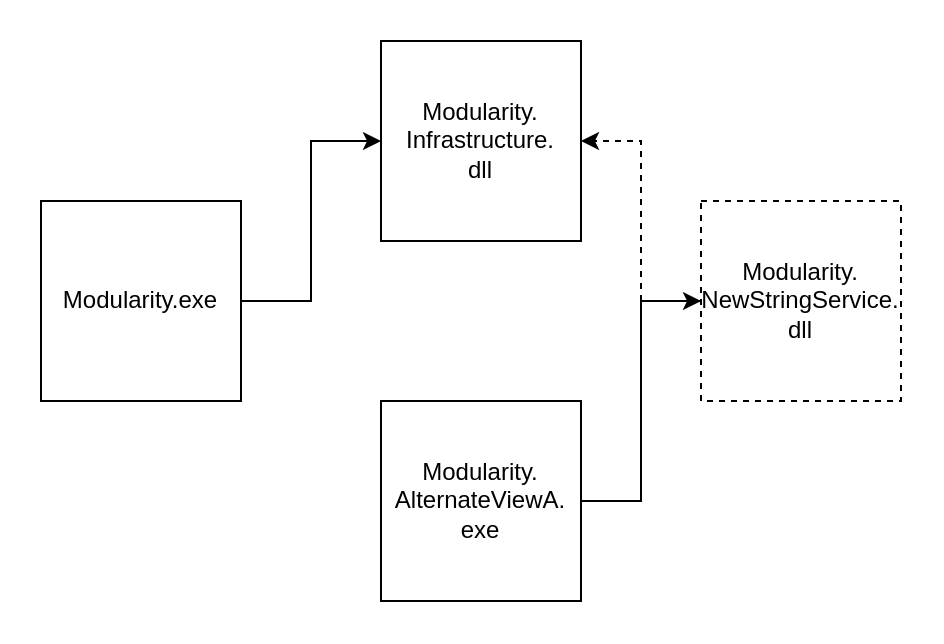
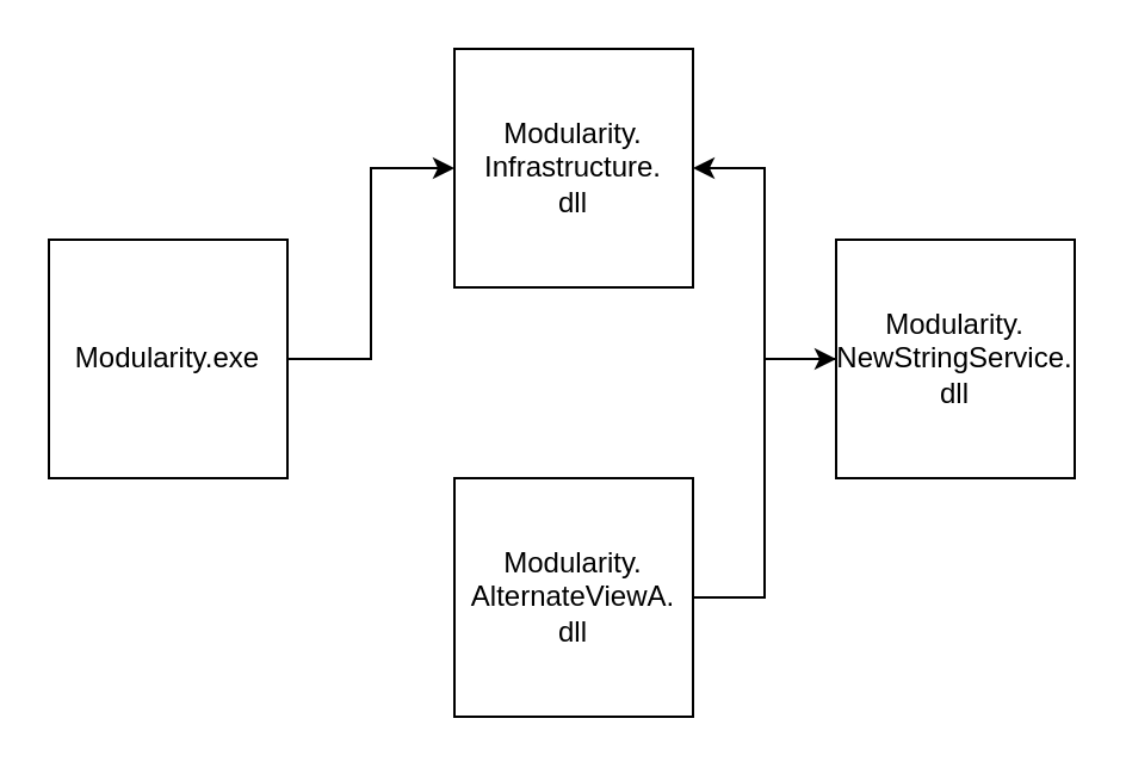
  <mxCell id="0" />
  <mxCell id="1" parent="0" />
- <mxCell id="2" style="edgeStyle=orthogonalEdgeStyle;rounded=0;orthogonalLoop=1;jettySize=auto;html=1;entryX=1;entryY=0.5;entryDx=0;entryDy=0;dashed=1;" edge="1" parent="1" source="3" target="8"><mxGeometry relative="1" as="geometry" /></mxCell>
- <mxCell id="3" value="Modularity.&lt;br&gt;NewStringService.&lt;br&gt;dll" style="whiteSpace=wrap;html=1;aspect=fixed;dashed=1;" vertex="1" parent="1"><mxGeometry x="350" y="100" width="100" height="100" as="geometry" /></mxCell>
+ <mxCell id="2" style="edgeStyle=orthogonalEdgeStyle;rounded=0;orthogonalLoop=1;jettySize=auto;html=1;entryX=1;entryY=0.5;entryDx=0;entryDy=0;" edge="1" parent="1" source="3" target="8"><mxGeometry relative="1" as="geometry" /></mxCell>
+ <mxCell id="3" value="Modularity.&lt;br&gt;NewStringService.&lt;br&gt;dll" style="whiteSpace=wrap;html=1;aspect=fixed;" vertex="1" parent="1"><mxGeometry x="350" y="100" width="100" height="100" as="geometry" /></mxCell>
  <mxCell id="4" style="edgeStyle=orthogonalEdgeStyle;rounded=0;orthogonalLoop=1;jettySize=auto;html=1;" edge="1" parent="1" source="5" target="3"><mxGeometry relative="1" as="geometry" /></mxCell>
- <mxCell id="5" value="Modularity.&lt;br&gt;AlternateViewA.&lt;br&gt;exe" style="whiteSpace=wrap;html=1;aspect=fixed;" vertex="1" parent="1"><mxGeometry x="190" y="200" width="100" height="100" as="geometry" /></mxCell>
+ <mxCell id="5" value="Modularity.&lt;br&gt;AlternateViewA.&lt;br&gt;dll" style="whiteSpace=wrap;html=1;aspect=fixed;" vertex="1" parent="1"><mxGeometry x="190" y="200" width="100" height="100" as="geometry" /></mxCell>
  <mxCell id="6" style="edgeStyle=orthogonalEdgeStyle;rounded=0;orthogonalLoop=1;jettySize=auto;html=1;entryX=0;entryY=0.5;entryDx=0;entryDy=0;" edge="1" parent="1" source="7" target="8"><mxGeometry relative="1" as="geometry" /></mxCell>
  <mxCell id="7" value="Modularity.exe" style="whiteSpace=wrap;html=1;aspect=fixed;" vertex="1" parent="1"><mxGeometry x="20" y="100" width="100" height="100" as="geometry" /></mxCell>
  <mxCell id="8" value="Modularity.&lt;br&gt;Infrastructure.&lt;br&gt;dll" style="whiteSpace=wrap;html=1;aspect=fixed;" vertex="1" parent="1"><mxGeometry x="190" y="20" width="100" height="100" as="geometry" /></mxCell>
